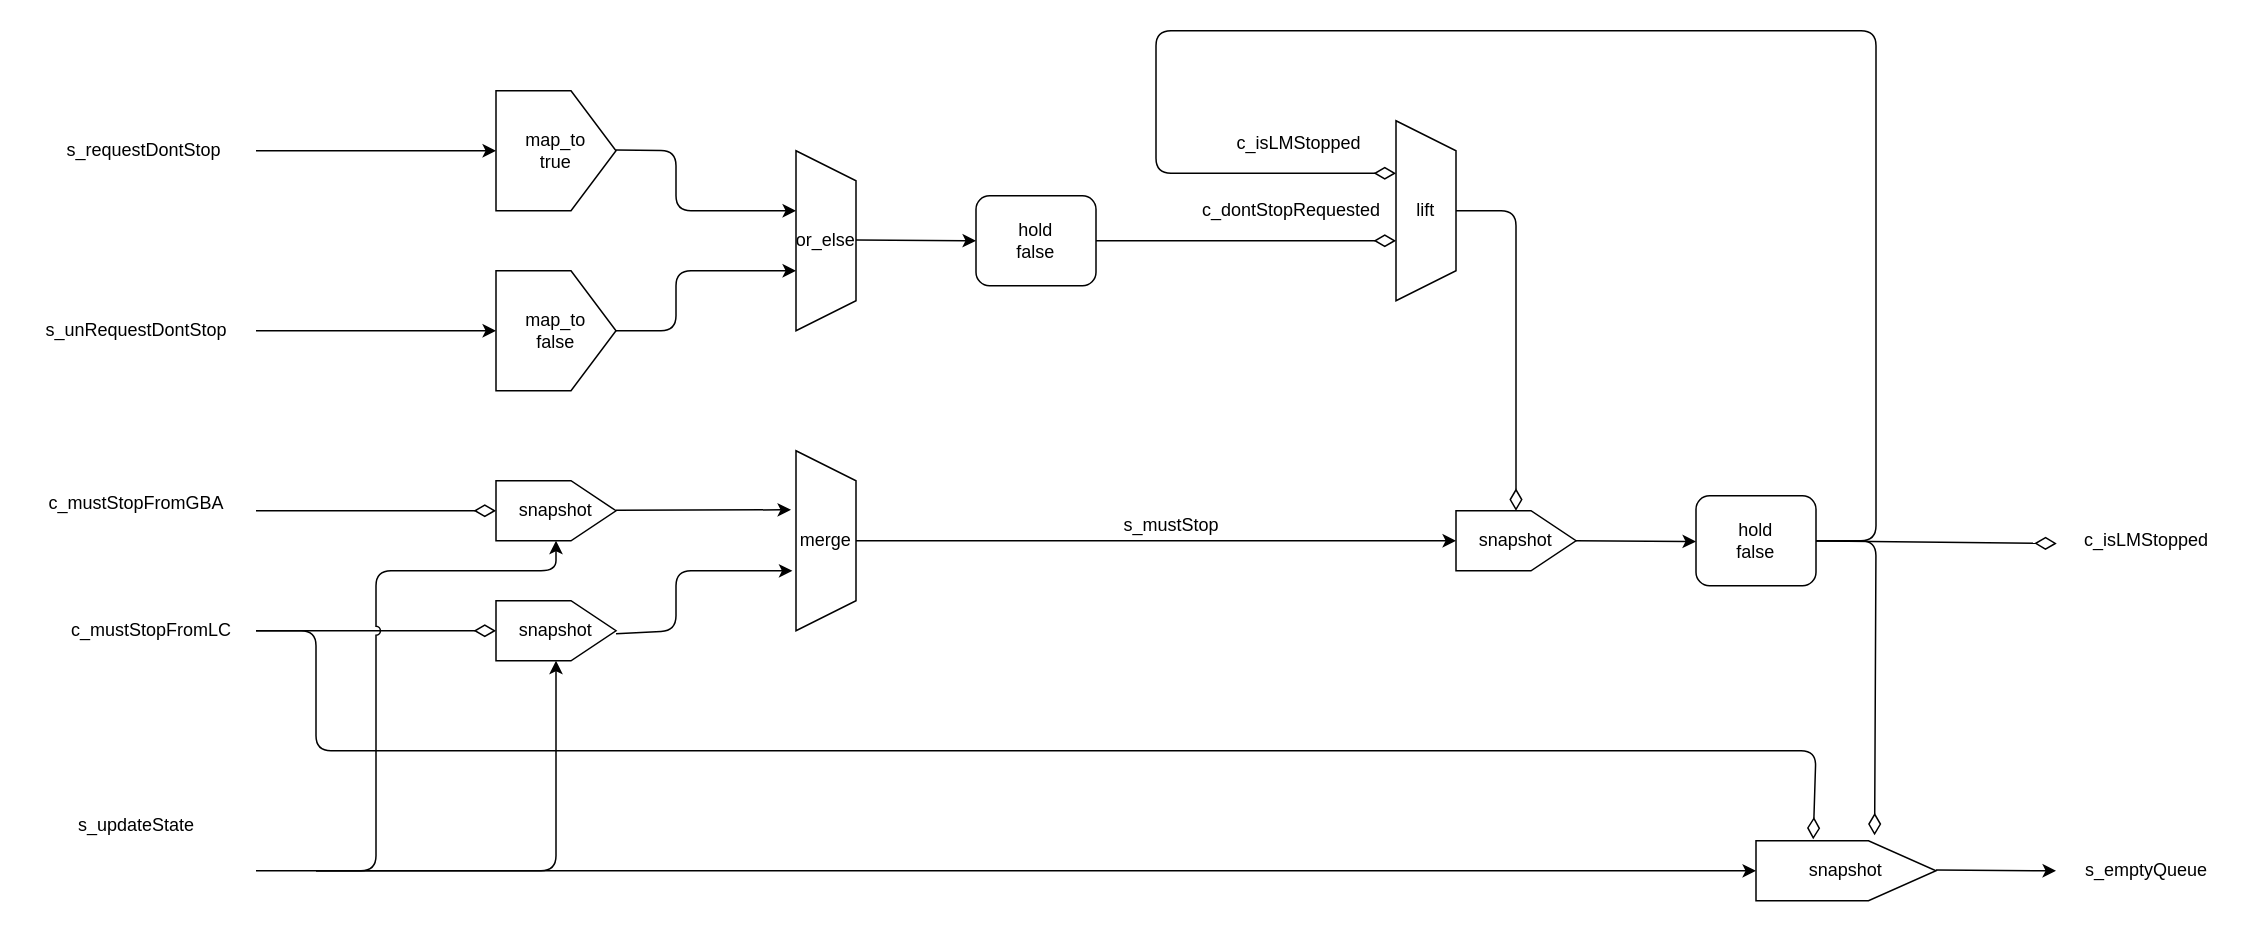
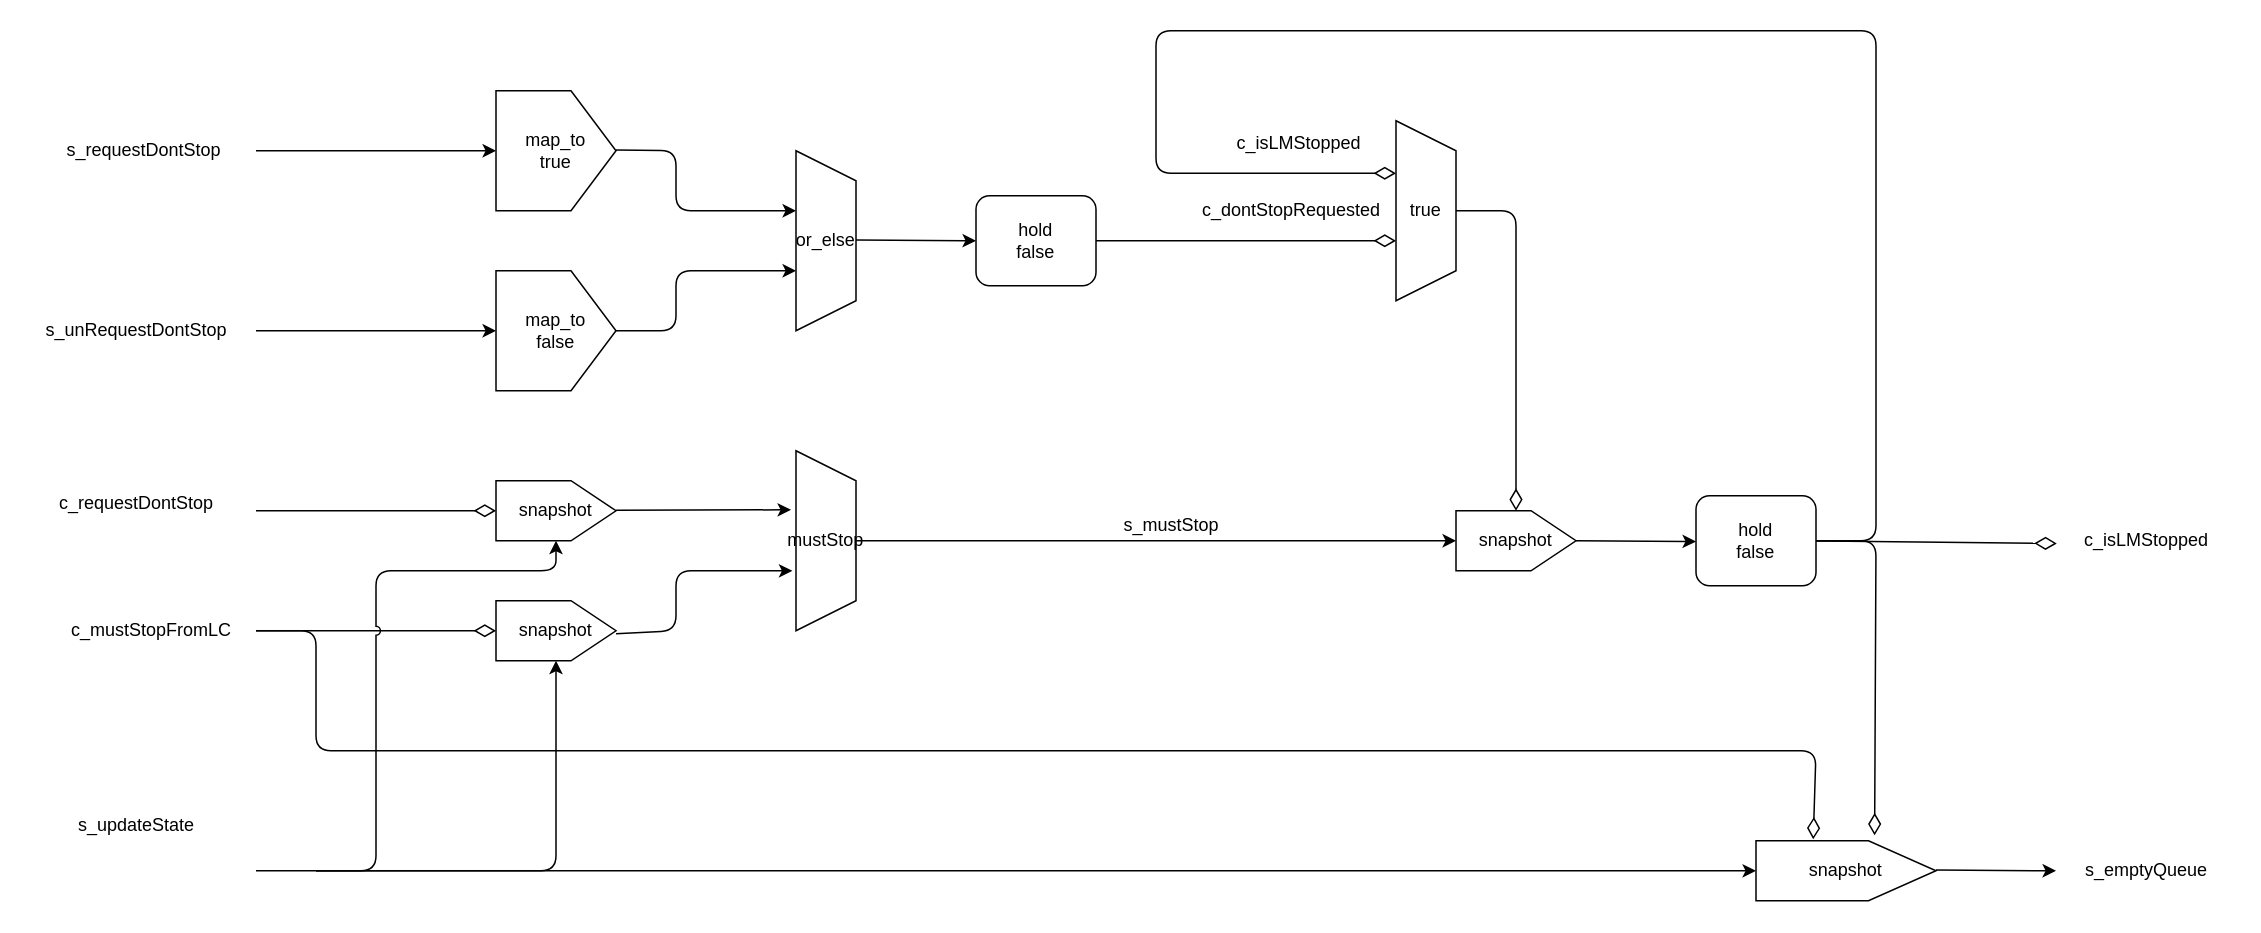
  <mxCell id="0" />
  <mxCell id="1" parent="0" />
  <mxCell id="2" value="" style="edgeStyle=none;orthogonalLoop=1;jettySize=auto;html=1;jumpStyle=arc;" edge="1" parent="1"><mxGeometry width="100" relative="1" as="geometry"><mxPoint x="170" y="100" as="sourcePoint" /><mxPoint x="330" y="100" as="targetPoint" /><Array as="points" /></mxGeometry></mxCell>
  <mxCell id="3" value="s_requestDontStop" style="text;html=1;align=center;verticalAlign=middle;resizable=0;points=[];autosize=1;strokeColor=none;fillColor=none;" vertex="1" parent="1"><mxGeometry x="30" y="85" width="130" height="30" as="geometry" /></mxCell>
  <mxCell id="4" value="map_to&lt;br&gt;true" style="shape=offPageConnector;whiteSpace=wrap;html=1;direction=north;" vertex="1" parent="1"><mxGeometry x="330" y="60" width="80" height="80" as="geometry" /></mxCell>
  <mxCell id="5" value="" style="edgeStyle=none;orthogonalLoop=1;jettySize=auto;html=1;jumpStyle=arc;" edge="1" parent="1"><mxGeometry width="100" relative="1" as="geometry"><mxPoint x="170" y="220" as="sourcePoint" /><mxPoint x="330" y="220" as="targetPoint" /><Array as="points" /></mxGeometry></mxCell>
  <mxCell id="6" value="s_unRequestDontStop" style="text;html=1;align=center;verticalAlign=middle;resizable=0;points=[];autosize=1;strokeColor=none;fillColor=none;" vertex="1" parent="1"><mxGeometry x="20" y="205" width="140" height="30" as="geometry" /></mxCell>
  <mxCell id="7" value="map_to&lt;br&gt;false" style="shape=offPageConnector;whiteSpace=wrap;html=1;direction=north;" vertex="1" parent="1"><mxGeometry x="330" y="180" width="80" height="80" as="geometry" /></mxCell>
  <mxCell id="8" value="" style="edgeStyle=none;orthogonalLoop=1;jettySize=auto;html=1;jumpStyle=arc;" edge="1" parent="1"><mxGeometry width="100" relative="1" as="geometry"><mxPoint x="410" y="99.5" as="sourcePoint" /><mxPoint x="530" y="140" as="targetPoint" /><Array as="points"><mxPoint x="450" y="100" /><mxPoint x="450" y="140" /></Array></mxGeometry></mxCell>
  <mxCell id="9" value="" style="edgeStyle=none;orthogonalLoop=1;jettySize=auto;html=1;jumpStyle=arc;" edge="1" parent="1" source="7"><mxGeometry width="100" relative="1" as="geometry"><mxPoint x="420" y="109.5" as="sourcePoint" /><mxPoint x="530" y="180" as="targetPoint" /><Array as="points"><mxPoint x="450" y="220" /><mxPoint x="450" y="180" /></Array></mxGeometry></mxCell>
  <mxCell id="10" value="or_else" style="shape=trapezoid;perimeter=trapezoidPerimeter;whiteSpace=wrap;html=1;fixedSize=1;direction=south;" vertex="1" parent="1"><mxGeometry x="530" y="100" width="40" height="120" as="geometry" /></mxCell>
  <mxCell id="11" value="" style="edgeStyle=none;orthogonalLoop=1;jettySize=auto;html=1;jumpStyle=arc;" edge="1" parent="1"><mxGeometry width="100" relative="1" as="geometry"><mxPoint x="570" y="159.5" as="sourcePoint" /><mxPoint x="650" y="160" as="targetPoint" /><Array as="points" /></mxGeometry></mxCell>
  <mxCell id="12" value="hold&lt;br&gt;false" style="rounded=1;whiteSpace=wrap;html=1;" vertex="1" parent="1"><mxGeometry x="650" y="130" width="80" height="60" as="geometry" /></mxCell>
  <mxCell id="13" value="c_dontStopRequested" style="text;html=1;align=center;verticalAlign=middle;resizable=0;points=[];autosize=1;strokeColor=none;fillColor=none;" vertex="1" parent="1"><mxGeometry x="790" y="125" width="140" height="30" as="geometry" /></mxCell>
  <mxCell id="14" value="" style="edgeStyle=none;orthogonalLoop=1;jettySize=auto;html=1;endArrow=diamondThin;endFill=0;endSize=12;" edge="1" parent="1" source="12"><mxGeometry width="100" relative="1" as="geometry"><mxPoint x="790" y="220" as="sourcePoint" /><mxPoint x="930" y="160" as="targetPoint" /><Array as="points" /></mxGeometry></mxCell>
  <mxCell id="15" value="" style="edgeStyle=none;orthogonalLoop=1;jettySize=auto;html=1;endArrow=diamondThin;endFill=0;endSize=12;" edge="1" parent="1" target="25"><mxGeometry width="100" relative="1" as="geometry"><mxPoint x="170" y="340" as="sourcePoint" /><mxPoint x="370" y="340" as="targetPoint" /><Array as="points" /></mxGeometry></mxCell>
- <mxCell id="16" value="c_mustStopFromGBA" style="text;html=1;align=center;verticalAlign=middle;resizable=0;points=[];autosize=1;strokeColor=none;fillColor=none;" vertex="1" parent="1"><mxGeometry x="20" y="320" width="140" height="30" as="geometry" /></mxCell>
+ <mxCell id="16" value="c_requestDontStop" style="text;html=1;align=center;verticalAlign=middle;resizable=0;points=[];autosize=1;strokeColor=none;fillColor=none;" vertex="1" parent="1"><mxGeometry x="20" y="320" width="140" height="30" as="geometry" /></mxCell>
  <mxCell id="17" value="c_mustStopFromLC" style="text;html=1;align=center;verticalAlign=middle;resizable=0;points=[];autosize=1;strokeColor=none;fillColor=none;" vertex="1" parent="1"><mxGeometry x="35" y="405" width="130" height="30" as="geometry" /></mxCell>
  <mxCell id="18" value="" style="edgeStyle=none;orthogonalLoop=1;jettySize=auto;html=1;endArrow=diamondThin;endFill=0;endSize=12;" edge="1" parent="1" target="26"><mxGeometry width="100" relative="1" as="geometry"><mxPoint x="170" y="420" as="sourcePoint" /><mxPoint x="330" y="420" as="targetPoint" /><Array as="points" /></mxGeometry></mxCell>
  <mxCell id="19" value="s_mustStop" style="text;html=1;align=center;verticalAlign=middle;resizable=0;points=[];autosize=1;strokeColor=none;fillColor=none;" vertex="1" parent="1"><mxGeometry x="735" y="335" width="90" height="30" as="geometry" /></mxCell>
- <mxCell id="20" value="lift" style="shape=trapezoid;perimeter=trapezoidPerimeter;whiteSpace=wrap;html=1;fixedSize=1;direction=south;" vertex="1" parent="1"><mxGeometry x="930" y="80" width="40" height="120" as="geometry" /></mxCell>
+ <mxCell id="20" value="true" style="shape=trapezoid;perimeter=trapezoidPerimeter;whiteSpace=wrap;html=1;fixedSize=1;direction=south;" vertex="1" parent="1"><mxGeometry x="930" y="80" width="40" height="120" as="geometry" /></mxCell>
  <mxCell id="21" value="" style="edgeStyle=none;orthogonalLoop=1;jettySize=auto;html=1;endArrow=diamondThin;endFill=0;endSize=12;" edge="1" parent="1" source="37"><mxGeometry width="100" relative="1" as="geometry"><mxPoint x="1210" y="155" as="sourcePoint" /><mxPoint x="930" y="115" as="targetPoint" /><Array as="points"><mxPoint x="1250" y="360" /><mxPoint x="1250" y="20" /><mxPoint x="770" y="20" /><mxPoint x="770" y="115" /></Array></mxGeometry></mxCell>
  <mxCell id="22" value="c_isLMStopped" style="text;html=1;align=center;verticalAlign=middle;resizable=0;points=[];autosize=1;strokeColor=none;fillColor=none;" vertex="1" parent="1"><mxGeometry x="810" y="80" width="110" height="30" as="geometry" /></mxCell>
  <mxCell id="23" value="" style="edgeStyle=none;orthogonalLoop=1;jettySize=auto;html=1;endArrow=diamondThin;endFill=0;endSize=12;" edge="1" parent="1" target="35"><mxGeometry width="100" relative="1" as="geometry"><mxPoint x="970" y="140" as="sourcePoint" /><mxPoint x="1010" y="300" as="targetPoint" /><Array as="points"><mxPoint x="1010" y="140" /></Array></mxGeometry></mxCell>
  <mxCell id="24" value="" style="edgeStyle=none;orthogonalLoop=1;jettySize=auto;html=1;endArrow=diamondThin;endFill=0;endSize=12;entryX=-0.041;entryY=0.561;entryDx=0;entryDy=0;entryPerimeter=0;" edge="1" parent="1" target="38"><mxGeometry width="100" relative="1" as="geometry"><mxPoint x="1200" y="360" as="sourcePoint" /><mxPoint x="1360" y="360.5" as="targetPoint" /><Array as="points" /></mxGeometry></mxCell>
  <mxCell id="25" value="snapshot" style="shape=offPageConnector;whiteSpace=wrap;html=1;direction=north;" vertex="1" parent="1"><mxGeometry x="330" y="320" width="80" height="40" as="geometry" /></mxCell>
  <mxCell id="26" value="snapshot" style="shape=offPageConnector;whiteSpace=wrap;html=1;direction=north;" vertex="1" parent="1"><mxGeometry x="330" y="400" width="80" height="40" as="geometry" /></mxCell>
  <mxCell id="27" value="" style="edgeStyle=none;orthogonalLoop=1;jettySize=auto;html=1;jumpStyle=arc;" edge="1" parent="1" target="25"><mxGeometry width="100" relative="1" as="geometry"><mxPoint x="210" y="580" as="sourcePoint" /><mxPoint x="250" y="480.5" as="targetPoint" /><Array as="points"><mxPoint x="250" y="580" /><mxPoint x="250" y="380" /><mxPoint x="370" y="380" /></Array></mxGeometry></mxCell>
  <mxCell id="28" value="s_updateState" style="text;html=1;align=center;verticalAlign=middle;resizable=0;points=[];autosize=1;strokeColor=none;fillColor=none;" vertex="1" parent="1"><mxGeometry x="40" y="535" width="100" height="30" as="geometry" /></mxCell>
  <mxCell id="29" value="" style="edgeStyle=none;orthogonalLoop=1;jettySize=auto;html=1;jumpStyle=arc;" edge="1" parent="1" target="26"><mxGeometry width="100" relative="1" as="geometry"><mxPoint x="210" y="580" as="sourcePoint" /><mxPoint x="310" y="480" as="targetPoint" /><Array as="points"><mxPoint x="370" y="580" /></Array></mxGeometry></mxCell>
  <mxCell id="30" value="" style="edgeStyle=none;orthogonalLoop=1;jettySize=auto;html=1;jumpStyle=arc;startArrow=none;" edge="1" parent="1" source="32"><mxGeometry width="100" relative="1" as="geometry"><mxPoint x="470" y="350" as="sourcePoint" /><mxPoint x="550" y="350.5" as="targetPoint" /><Array as="points" /></mxGeometry></mxCell>
  <mxCell id="31" value="" style="edgeStyle=none;orthogonalLoop=1;jettySize=auto;html=1;jumpStyle=arc;entryX=0.667;entryY=1.06;entryDx=0;entryDy=0;entryPerimeter=0;" edge="1" parent="1" target="32"><mxGeometry width="100" relative="1" as="geometry"><mxPoint x="410" y="422" as="sourcePoint" /><mxPoint x="540" y="400" as="targetPoint" /><Array as="points"><mxPoint x="450" y="420" /><mxPoint x="450" y="380" /></Array></mxGeometry></mxCell>
- <mxCell id="32" value="merge" style="shape=trapezoid;perimeter=trapezoidPerimeter;whiteSpace=wrap;html=1;fixedSize=1;direction=south;" vertex="1" parent="1"><mxGeometry x="530" y="300" width="40" height="120" as="geometry" /></mxCell>
+ <mxCell id="32" value="mustStop" style="shape=trapezoid;perimeter=trapezoidPerimeter;whiteSpace=wrap;html=1;fixedSize=1;direction=south;" vertex="1" parent="1"><mxGeometry x="530" y="300" width="40" height="120" as="geometry" /></mxCell>
  <mxCell id="33" value="" style="edgeStyle=none;orthogonalLoop=1;jettySize=auto;html=1;jumpStyle=arc;entryX=0.328;entryY=1.083;entryDx=0;entryDy=0;entryPerimeter=0;" edge="1" parent="1" target="32"><mxGeometry width="100" relative="1" as="geometry"><mxPoint x="410" y="339.72" as="sourcePoint" /><mxPoint x="490" y="340.22" as="targetPoint" /><Array as="points" /></mxGeometry></mxCell>
  <mxCell id="34" value="" style="edgeStyle=none;orthogonalLoop=1;jettySize=auto;html=1;jumpStyle=arc;entryX=0.5;entryY=0;entryDx=0;entryDy=0;" edge="1" parent="1" source="32" target="35"><mxGeometry width="100" relative="1" as="geometry"><mxPoint x="590" y="339.55" as="sourcePoint" /><mxPoint x="900" y="360" as="targetPoint" /><Array as="points" /></mxGeometry></mxCell>
  <mxCell id="35" value="snapshot" style="shape=offPageConnector;whiteSpace=wrap;html=1;direction=north;" vertex="1" parent="1"><mxGeometry x="970" y="340" width="80" height="40" as="geometry" /></mxCell>
  <mxCell id="36" value="" style="edgeStyle=none;orthogonalLoop=1;jettySize=auto;html=1;jumpStyle=arc;" edge="1" parent="1"><mxGeometry width="100" relative="1" as="geometry"><mxPoint x="1050" y="360" as="sourcePoint" /><mxPoint x="1130" y="360.5" as="targetPoint" /><Array as="points" /></mxGeometry></mxCell>
  <mxCell id="37" value="hold&lt;br&gt;false" style="rounded=1;whiteSpace=wrap;html=1;" vertex="1" parent="1"><mxGeometry x="1130" y="330" width="80" height="60" as="geometry" /></mxCell>
  <mxCell id="38" value="c_isLMStopped" style="text;html=1;align=center;verticalAlign=middle;resizable=0;points=[];autosize=1;strokeColor=none;fillColor=none;" vertex="1" parent="1"><mxGeometry x="1375" y="345" width="110" height="30" as="geometry" /></mxCell>
  <mxCell id="39" value="" style="edgeStyle=none;orthogonalLoop=1;jettySize=auto;html=1;jumpStyle=arc;" edge="1" parent="1" target="42"><mxGeometry width="100" relative="1" as="geometry"><mxPoint x="170" y="580" as="sourcePoint" /><mxPoint x="1000" y="580.5" as="targetPoint" /><Array as="points"><mxPoint x="310" y="580.5" /></Array></mxGeometry></mxCell>
  <mxCell id="40" value="" style="edgeStyle=none;orthogonalLoop=1;jettySize=auto;html=1;endArrow=diamondThin;endFill=0;endSize=12;exitX=1;exitY=0.5;exitDx=0;exitDy=0;exitPerimeter=0;entryX=1.091;entryY=0.659;entryDx=0;entryDy=0;entryPerimeter=0;" edge="1" parent="1" source="37" target="42"><mxGeometry width="100" relative="1" as="geometry"><mxPoint x="1210" y="370" as="sourcePoint" /><mxPoint x="1250" y="500" as="targetPoint" /><Array as="points"><mxPoint x="1250" y="360" /></Array></mxGeometry></mxCell>
  <mxCell id="41" value="" style="edgeStyle=none;orthogonalLoop=1;jettySize=auto;html=1;endArrow=diamondThin;endFill=0;endSize=12;entryX=1.023;entryY=0.318;entryDx=0;entryDy=0;entryPerimeter=0;" edge="1" parent="1" target="42"><mxGeometry width="100" relative="1" as="geometry"><mxPoint x="170" y="420" as="sourcePoint" /><mxPoint x="790" y="500" as="targetPoint" /><Array as="points"><mxPoint x="210" y="420" /><mxPoint x="210" y="500" /><mxPoint x="1210" y="500" /></Array></mxGeometry></mxCell>
  <mxCell id="42" value="snapshot" style="shape=offPageConnector;whiteSpace=wrap;html=1;direction=north;" vertex="1" parent="1"><mxGeometry x="1170" y="560" width="120" height="40" as="geometry" /></mxCell>
  <mxCell id="43" value="" style="edgeStyle=none;orthogonalLoop=1;jettySize=auto;html=1;jumpStyle=arc;" edge="1" parent="1"><mxGeometry width="100" relative="1" as="geometry"><mxPoint x="1290" y="579.55" as="sourcePoint" /><mxPoint x="1370" y="580.05" as="targetPoint" /><Array as="points" /></mxGeometry></mxCell>
  <mxCell id="44" value="s_emptyQueue" style="text;html=1;align=center;verticalAlign=middle;resizable=0;points=[];autosize=1;strokeColor=none;fillColor=none;" vertex="1" parent="1"><mxGeometry x="1380" y="565" width="100" height="30" as="geometry" /></mxCell>
